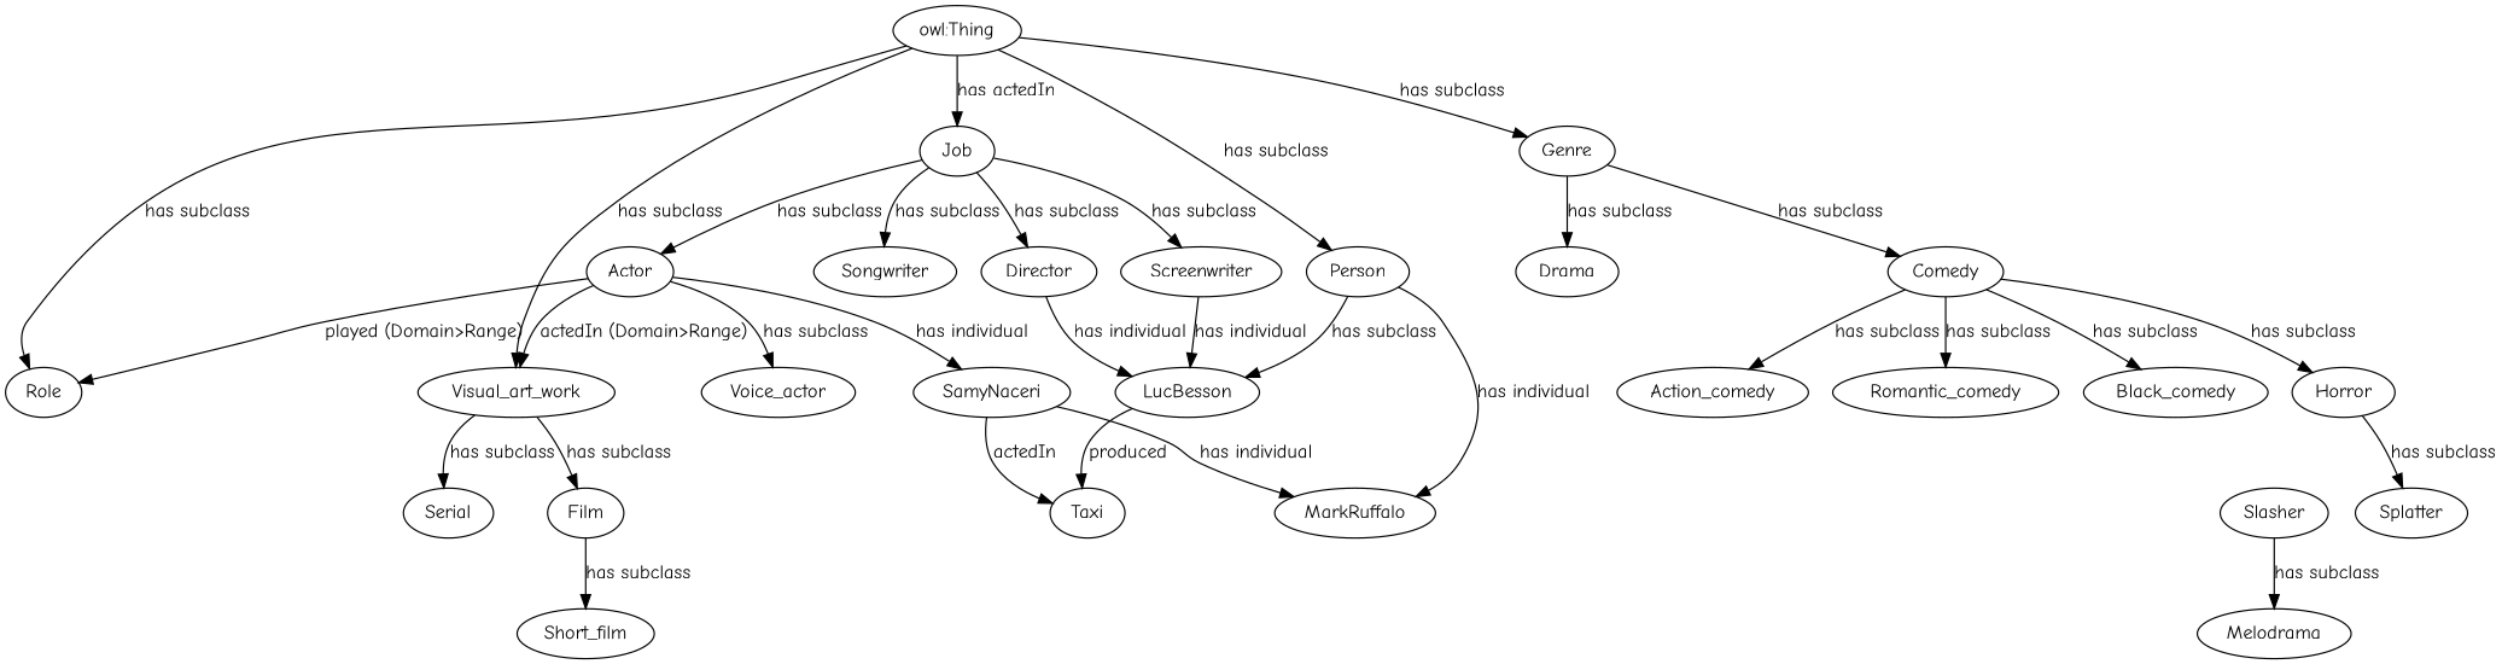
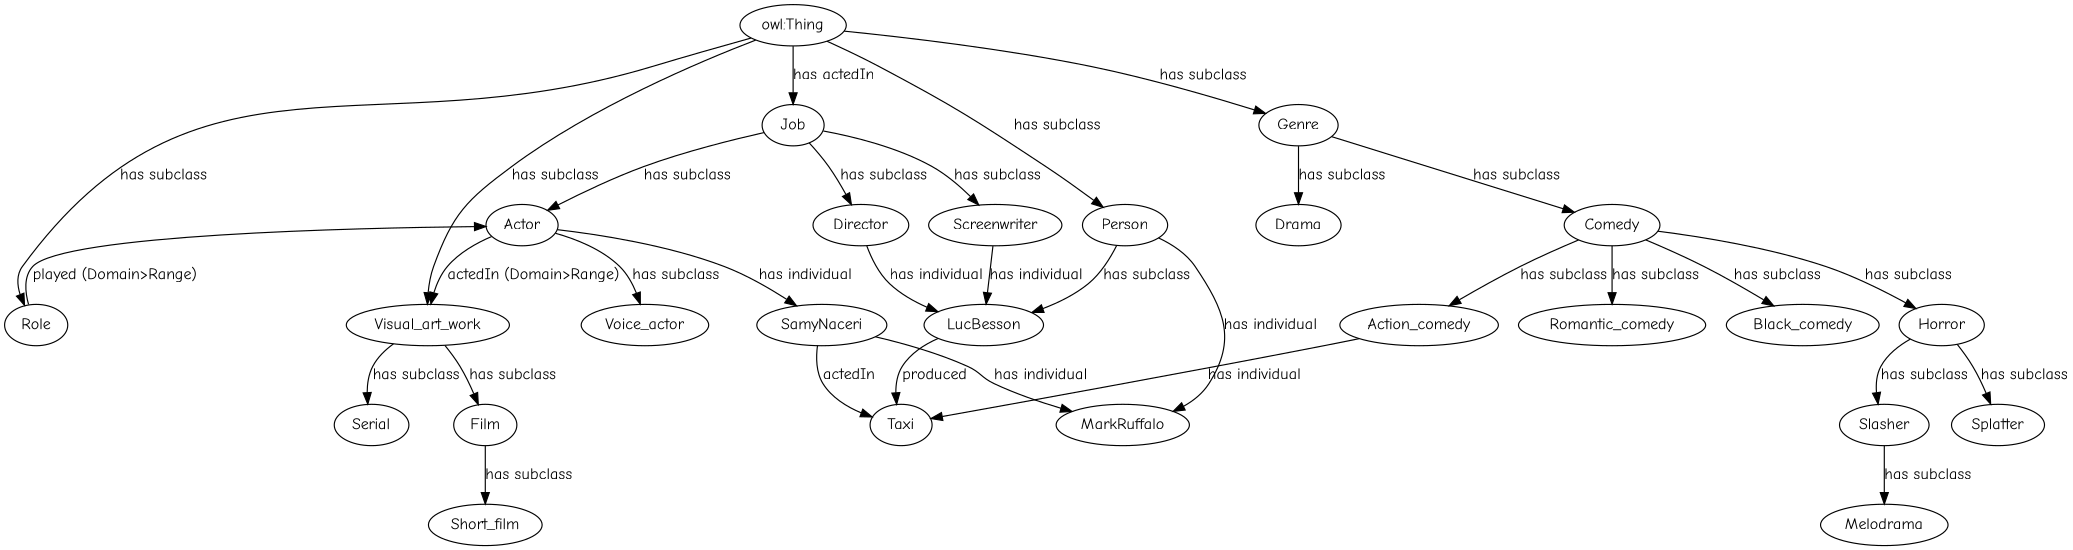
  digraph {
    fontname="Comic Neue"
    node [fontname="Comic Neue"]
    edge [fontname="Comic Neue"]
    Job
-   Songwriter
    Screenwriter
    Actor
    Director
    LucBesson
    Role
    Visual_art_work
    SamyNaceri
    Voice_actor
    Taxi
    Genre
    Comedy
    Drama
    Horror
    Action_comedy
    Black_comedy
    Romantic_comedy
    Splatter
    Slasher
    Serial
    Film
    MarkRuffalo
    "owl:Thing"
    Person
    Short_film
    Melodrama
-   Job -> Songwriter [label="has subclass"]
    Job -> Screenwriter [label="has subclass"]
    Job -> Actor [label="has subclass"]
    Job -> Director [label="has subclass"]
    Screenwriter -> LucBesson [label="has individual"]
-   Actor -> Role [label="played (Domain>Range)"]
+   Role -> Actor [label="played (Domain>Range)"]
    Actor -> Visual_art_work [label="actedIn (Domain>Range)"]
    Actor -> SamyNaceri [label="has individual"]
    Actor -> Voice_actor [label="has subclass"]
    Director -> LucBesson [label="has individual"]
    LucBesson -> Taxi [label=produced]
    Visual_art_work -> Serial [label="has subclass"]
    Visual_art_work -> Film [label="has subclass"]
    SamyNaceri -> Taxi [label=actedIn]
    SamyNaceri -> MarkRuffalo [label="has individual"]
    Genre -> Comedy [label="has subclass"]
    Genre -> Drama [label="has subclass"]
    Comedy -> Horror [label="has subclass"]
    Comedy -> Action_comedy [label="has subclass"]
    Comedy -> Black_comedy [label="has subclass"]
    Comedy -> Romantic_comedy [label="has subclass"]
    Horror -> Splatter [label="has subclass"]
+   Horror -> Slasher [label="has subclass"]
+   Action_comedy -> Taxi [label="has individual"]
    Slasher -> Melodrama [label="has subclass"]
    Film -> Short_film [label="has subclass"]
    "owl:Thing" -> Job [label="has actedIn"]
    "owl:Thing" -> Role [label="has subclass"]
    "owl:Thing" -> Visual_art_work [label="has subclass"]
    "owl:Thing" -> Genre [label="has subclass"]
    "owl:Thing" -> Person [label="has subclass"]
    Person -> LucBesson [label="has subclass"]
    Person -> MarkRuffalo [label="has individual"]
  }
